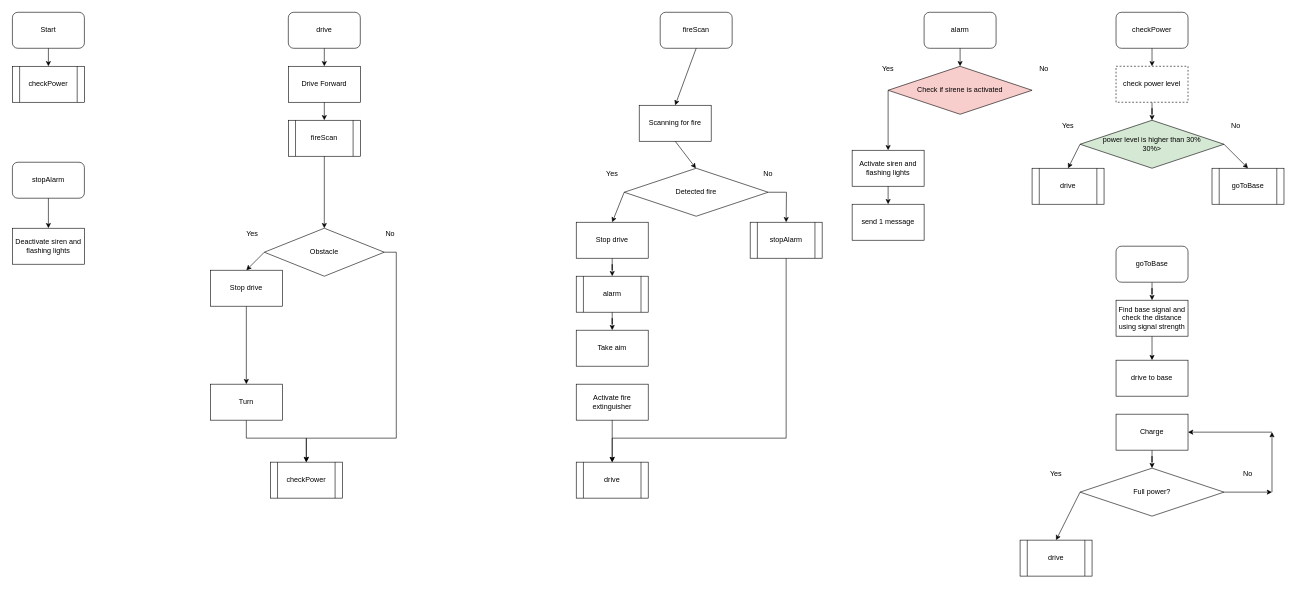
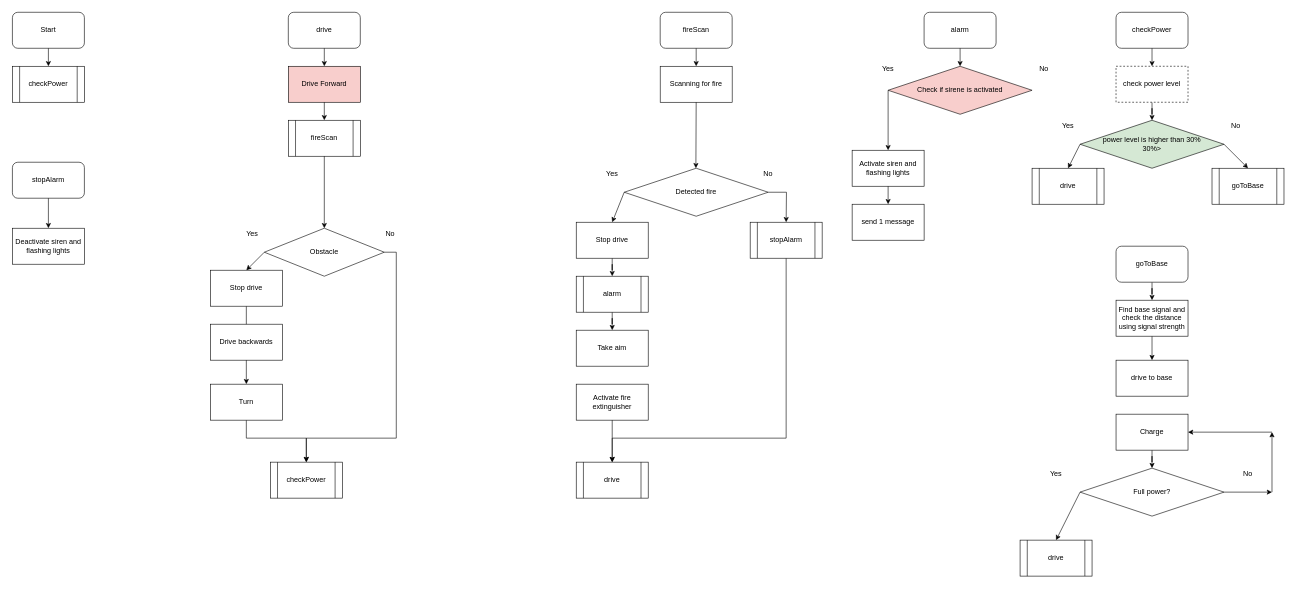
  <mxCell id="0" />
  <mxCell id="1" parent="0" />
  <mxCell id="2" value="Start" style="rounded=1;whiteSpace=wrap;html=1;" parent="1" vertex="1"><mxGeometry x="20" y="20" width="120" height="60" as="geometry" /></mxCell>
  <mxCell id="3" value="" style="endArrow=classic;html=1;exitX=0.5;exitY=1;exitDx=0;exitDy=0;entryX=0.5;entryY=0;entryDx=0;entryDy=0;" parent="1" source="2" edge="1"><mxGeometry width="50" height="50" relative="1" as="geometry"><mxPoint x="-20" y="130" as="sourcePoint" /><mxPoint x="80" y="110" as="targetPoint" /></mxGeometry></mxCell>
  <mxCell id="4" value="checkPower" style="shape=process;whiteSpace=wrap;html=1;backgroundOutline=1;" parent="1" vertex="1"><mxGeometry x="20" y="110" width="120" height="60" as="geometry" /></mxCell>
  <mxCell id="5" value="drive" style="rounded=1;whiteSpace=wrap;html=1;" parent="1" vertex="1"><mxGeometry x="480" y="20" width="120" height="60" as="geometry" /></mxCell>
- <mxCell id="6" value="Drive Forward" style="rounded=0;whiteSpace=wrap;html=1;" parent="1" vertex="1"><mxGeometry x="480" y="110" width="120" height="60" as="geometry" /></mxCell>
+ <mxCell id="6" value="Drive Forward" style="rounded=0;whiteSpace=wrap;html=1;fillColor=#f8cecc;" parent="1" vertex="1"><mxGeometry x="480" y="110" width="120" height="60" as="geometry" /></mxCell>
  <mxCell id="7" style="edgeStyle=orthogonalEdgeStyle;rounded=0;orthogonalLoop=1;jettySize=auto;html=1;exitX=1;exitY=0.5;exitDx=0;exitDy=0;" parent="1" source="8" target="66" edge="1"><mxGeometry relative="1" as="geometry"><mxPoint x="700" y="420" as="targetPoint" /><Array as="points"><mxPoint x="660" y="420" /><mxPoint x="660" y="730" /><mxPoint x="510" y="730" /></Array></mxGeometry></mxCell>
  <mxCell id="8" value="Obstacle" style="rhombus;whiteSpace=wrap;html=1;" parent="1" vertex="1"><mxGeometry x="440" y="380" width="200" height="80" as="geometry" /></mxCell>
  <mxCell id="9" value="" style="edgeStyle=orthogonalEdgeStyle;rounded=0;orthogonalLoop=1;jettySize=auto;html=1;" parent="1" source="10" target="13" edge="1"><mxGeometry relative="1" as="geometry" /></mxCell>
  <mxCell id="10" value="Stop drive" style="rounded=0;whiteSpace=wrap;html=1;" parent="1" vertex="1"><mxGeometry x="350" y="450" width="120" height="60" as="geometry" /></mxCell>
+ <mxCell id="11" value="Drive backwards" style="rounded=0;whiteSpace=wrap;html=1;" parent="1" vertex="1"><mxGeometry x="350" y="540" width="120" height="60" as="geometry" /></mxCell>
  <mxCell id="12" style="edgeStyle=orthogonalEdgeStyle;rounded=0;orthogonalLoop=1;jettySize=auto;html=1;exitX=0.5;exitY=1;exitDx=0;exitDy=0;" parent="1" source="13" edge="1"><mxGeometry relative="1" as="geometry"><mxPoint x="510" y="770" as="targetPoint" /><Array as="points"><mxPoint x="410" y="730" /><mxPoint x="510" y="730" /></Array></mxGeometry></mxCell>
  <mxCell id="13" value="Turn" style="whiteSpace=wrap;html=1;rounded=0;" parent="1" vertex="1"><mxGeometry x="350" y="640" width="120" height="60" as="geometry" /></mxCell>
  <mxCell id="14" value="fireScan" style="shape=process;whiteSpace=wrap;html=1;backgroundOutline=1;" parent="1" vertex="1"><mxGeometry x="480" y="200" width="120" height="60" as="geometry" /></mxCell>
  <mxCell id="15" value="" style="endArrow=classic;html=1;entryX=0.5;entryY=0;entryDx=0;entryDy=0;exitX=0.5;exitY=1;exitDx=0;exitDy=0;" parent="1" source="5" target="6" edge="1"><mxGeometry width="50" height="50" relative="1" as="geometry"><mxPoint x="550" y="90" as="sourcePoint" /><mxPoint x="420" y="40" as="targetPoint" /></mxGeometry></mxCell>
  <mxCell id="16" value="" style="endArrow=classic;html=1;exitX=0.5;exitY=1;exitDx=0;exitDy=0;" parent="1" source="6" target="14" edge="1"><mxGeometry width="50" height="50" relative="1" as="geometry"><mxPoint x="380" y="270" as="sourcePoint" /><mxPoint x="430" y="220" as="targetPoint" /></mxGeometry></mxCell>
  <mxCell id="17" value="" style="endArrow=classic;html=1;entryX=0.5;entryY=0;entryDx=0;entryDy=0;exitX=0;exitY=0.5;exitDx=0;exitDy=0;" parent="1" source="8" target="10" edge="1"><mxGeometry width="50" height="50" relative="1" as="geometry"><mxPoint x="390" y="310" as="sourcePoint" /><mxPoint x="440" y="260" as="targetPoint" /></mxGeometry></mxCell>
  <mxCell id="18" value="Yes" style="text;html=1;strokeColor=none;fillColor=none;align=center;verticalAlign=middle;whiteSpace=wrap;rounded=0;" parent="1" vertex="1"><mxGeometry x="400" y="380" width="40" height="20" as="geometry" /></mxCell>
  <mxCell id="19" value="No" style="text;html=1;strokeColor=none;fillColor=none;align=center;verticalAlign=middle;whiteSpace=wrap;rounded=0;" parent="1" vertex="1"><mxGeometry x="630" y="380" width="40" height="20" as="geometry" /></mxCell>
  <mxCell id="20" value="fireScan" style="rounded=1;whiteSpace=wrap;html=1;" parent="1" vertex="1"><mxGeometry x="1100" y="20" width="120" height="60" as="geometry" /></mxCell>
- <mxCell id="21" value="Scanning for fire" style="rounded=0;whiteSpace=wrap;html=1;" parent="1" vertex="1"><mxGeometry x="1065" y="175" width="120" height="60" as="geometry" /></mxCell>
+ <mxCell id="21" value="Scanning for fire" style="rounded=0;whiteSpace=wrap;html=1;" parent="1" vertex="1"><mxGeometry x="1100" y="110" width="120" height="60" as="geometry" /></mxCell>
  <mxCell id="22" style="edgeStyle=orthogonalEdgeStyle;rounded=0;orthogonalLoop=1;jettySize=auto;html=1;" parent="1" source="23" edge="1"><mxGeometry relative="1" as="geometry"><mxPoint x="1310" y="370" as="targetPoint" /></mxGeometry></mxCell>
  <mxCell id="23" value="Detected fire" style="rhombus;whiteSpace=wrap;html=1;" parent="1" vertex="1"><mxGeometry x="1040" y="280" width="240" height="80" as="geometry" /></mxCell>
  <mxCell id="24" value="Yes" style="text;html=1;strokeColor=none;fillColor=none;align=center;verticalAlign=middle;whiteSpace=wrap;rounded=0;" parent="1" vertex="1"><mxGeometry x="1000" y="280" width="40" height="20" as="geometry" /></mxCell>
  <mxCell id="25" value="No" style="text;html=1;strokeColor=none;fillColor=none;align=center;verticalAlign=middle;whiteSpace=wrap;rounded=0;" parent="1" vertex="1"><mxGeometry x="1260" y="280" width="40" height="20" as="geometry" /></mxCell>
  <mxCell id="26" style="edgeStyle=orthogonalEdgeStyle;rounded=0;orthogonalLoop=1;jettySize=auto;html=1;entryX=0.5;entryY=0;entryDx=0;entryDy=0;" parent="1" source="27" target="31" edge="1"><mxGeometry relative="1" as="geometry" /></mxCell>
  <mxCell id="27" value="alarm" style="shape=process;whiteSpace=wrap;html=1;backgroundOutline=1;" parent="1" vertex="1"><mxGeometry x="960" y="460" width="120" height="60" as="geometry" /></mxCell>
  <mxCell id="28" value="" style="endArrow=classic;html=1;exitX=0;exitY=0.5;exitDx=0;exitDy=0;entryX=0.5;entryY=0;entryDx=0;entryDy=0;" parent="1" source="23" target="34" edge="1"><mxGeometry width="50" height="50" relative="1" as="geometry"><mxPoint x="910" y="270" as="sourcePoint" /><mxPoint x="1020" y="270" as="targetPoint" /></mxGeometry></mxCell>
  <mxCell id="29" value="" style="endArrow=classic;html=1;entryX=0.5;entryY=0;entryDx=0;entryDy=0;exitX=0.5;exitY=1;exitDx=0;exitDy=0;" parent="1" source="20" target="21" edge="1"><mxGeometry width="50" height="50" relative="1" as="geometry"><mxPoint x="1020" y="150" as="sourcePoint" /><mxPoint x="1070" y="100" as="targetPoint" /></mxGeometry></mxCell>
  <mxCell id="30" value="alarm" style="rounded=1;whiteSpace=wrap;html=1;" parent="1" vertex="1"><mxGeometry x="1540" y="20" width="120" height="60" as="geometry" /></mxCell>
  <mxCell id="31" value="Take aim" style="rounded=0;whiteSpace=wrap;html=1;" parent="1" vertex="1"><mxGeometry x="960" y="550" width="120" height="60" as="geometry" /></mxCell>
  <mxCell id="32" value="Activate fire extinguisher" style="rounded=0;whiteSpace=wrap;html=1;" parent="1" vertex="1"><mxGeometry x="960" y="640" width="120" height="60" as="geometry" /></mxCell>
  <mxCell id="33" style="edgeStyle=orthogonalEdgeStyle;rounded=0;orthogonalLoop=1;jettySize=auto;html=1;entryX=0.5;entryY=0;entryDx=0;entryDy=0;" parent="1" source="34" target="27" edge="1"><mxGeometry relative="1" as="geometry" /></mxCell>
  <mxCell id="34" value="Stop drive" style="rounded=0;whiteSpace=wrap;html=1;" parent="1" vertex="1"><mxGeometry x="960" y="370" width="120" height="60" as="geometry" /></mxCell>
  <mxCell id="35" value="" style="endArrow=classic;html=1;exitX=0.5;exitY=1;exitDx=0;exitDy=0;entryX=0.5;entryY=0;entryDx=0;entryDy=0;" parent="1" source="32" target="67" edge="1"><mxGeometry width="50" height="50" relative="1" as="geometry"><mxPoint x="930" y="660" as="sourcePoint" /><mxPoint x="900" y="670" as="targetPoint" /></mxGeometry></mxCell>
  <mxCell id="36" value="Activate siren and flashing lights" style="rounded=0;whiteSpace=wrap;html=1;" parent="1" vertex="1"><mxGeometry x="1420" y="250" width="120" height="60" as="geometry" /></mxCell>
  <mxCell id="37" value="send 1 message" style="rounded=0;whiteSpace=wrap;html=1;" parent="1" vertex="1"><mxGeometry x="1420" y="340" width="120" height="60" as="geometry" /></mxCell>
  <mxCell id="38" value="" style="endArrow=classic;html=1;entryX=0.5;entryY=0;entryDx=0;entryDy=0;exitX=0.5;exitY=1;exitDx=0;exitDy=0;" parent="1" source="36" target="37" edge="1"><mxGeometry width="50" height="50" relative="1" as="geometry"><mxPoint x="1440" y="350" as="sourcePoint" /><mxPoint x="1490" y="300" as="targetPoint" /></mxGeometry></mxCell>
  <mxCell id="39" value="checkPower" style="rounded=1;whiteSpace=wrap;html=1;" parent="1" vertex="1"><mxGeometry x="1860" y="20" width="120" height="60" as="geometry" /></mxCell>
  <mxCell id="40" style="edgeStyle=orthogonalEdgeStyle;rounded=0;orthogonalLoop=1;jettySize=auto;html=1;entryX=0.5;entryY=0;entryDx=0;entryDy=0;" parent="1" source="41" target="42" edge="1"><mxGeometry relative="1" as="geometry" /></mxCell>
  <mxCell id="41" value="check power level" style="rounded=0;whiteSpace=wrap;html=1;dashed=1;" parent="1" vertex="1"><mxGeometry x="1860" y="110" width="120" height="60" as="geometry" /></mxCell>
  <mxCell id="42" value="power level is higher than 30%&lt;br&gt;30%&amp;gt;" style="rhombus;whiteSpace=wrap;html=1;fillColor=#d5e8d4;" parent="1" vertex="1"><mxGeometry x="1800" y="200" width="240" height="80" as="geometry" /></mxCell>
  <mxCell id="43" value="Yes" style="text;html=1;strokeColor=none;fillColor=none;align=center;verticalAlign=middle;whiteSpace=wrap;rounded=0;" parent="1" vertex="1"><mxGeometry x="1760" y="200" width="40" height="20" as="geometry" /></mxCell>
  <mxCell id="44" value="No" style="text;html=1;strokeColor=none;fillColor=none;align=center;verticalAlign=middle;whiteSpace=wrap;rounded=0;" parent="1" vertex="1"><mxGeometry x="2040" y="200" width="40" height="20" as="geometry" /></mxCell>
  <mxCell id="45" value="goToBase" style="shape=process;whiteSpace=wrap;html=1;backgroundOutline=1;" parent="1" vertex="1"><mxGeometry x="2020" y="280" width="120" height="60" as="geometry" /></mxCell>
  <mxCell id="46" value="drive" style="shape=process;whiteSpace=wrap;html=1;backgroundOutline=1;" parent="1" vertex="1"><mxGeometry x="1720" y="280" width="120" height="60" as="geometry" /></mxCell>
  <mxCell id="47" value="" style="endArrow=classic;html=1;entryX=0.5;entryY=0;entryDx=0;entryDy=0;exitX=0;exitY=0.5;exitDx=0;exitDy=0;" parent="1" source="42" target="46" edge="1"><mxGeometry width="50" height="50" relative="1" as="geometry"><mxPoint x="1680" y="250" as="sourcePoint" /><mxPoint x="1730" y="200" as="targetPoint" /></mxGeometry></mxCell>
  <mxCell id="48" value="" style="endArrow=classic;html=1;entryX=0.5;entryY=0;entryDx=0;entryDy=0;exitX=1;exitY=0.5;exitDx=0;exitDy=0;" parent="1" source="42" target="45" edge="1"><mxGeometry width="50" height="50" relative="1" as="geometry"><mxPoint x="2110" y="240" as="sourcePoint" /><mxPoint x="2160" y="190" as="targetPoint" /></mxGeometry></mxCell>
  <mxCell id="49" value="" style="endArrow=classic;html=1;entryX=0.5;entryY=0;entryDx=0;entryDy=0;exitX=0.5;exitY=1;exitDx=0;exitDy=0;" parent="1" source="39" target="41" edge="1"><mxGeometry width="50" height="50" relative="1" as="geometry"><mxPoint x="1750" y="140" as="sourcePoint" /><mxPoint x="1800" y="90" as="targetPoint" /></mxGeometry></mxCell>
  <mxCell id="50" style="edgeStyle=orthogonalEdgeStyle;rounded=0;orthogonalLoop=1;jettySize=auto;html=1;entryX=0.5;entryY=0;entryDx=0;entryDy=0;" parent="1" source="51" target="53" edge="1"><mxGeometry relative="1" as="geometry" /></mxCell>
  <mxCell id="51" value="goToBase" style="rounded=1;whiteSpace=wrap;html=1;" parent="1" vertex="1"><mxGeometry x="1860" y="410" width="120" height="60" as="geometry" /></mxCell>
  <mxCell id="52" style="edgeStyle=orthogonalEdgeStyle;rounded=0;orthogonalLoop=1;jettySize=auto;html=1;entryX=0.5;entryY=0;entryDx=0;entryDy=0;" parent="1" source="53" target="54" edge="1"><mxGeometry relative="1" as="geometry" /></mxCell>
  <mxCell id="53" value="Find base signal and check the distance using signal strength" style="rounded=0;whiteSpace=wrap;html=1;" parent="1" vertex="1"><mxGeometry x="1860" y="500" width="120" height="60" as="geometry" /></mxCell>
  <mxCell id="54" value="drive to base" style="rounded=0;whiteSpace=wrap;html=1;" parent="1" vertex="1"><mxGeometry x="1860" y="600" width="120" height="60" as="geometry" /></mxCell>
  <mxCell id="55" value="Full power?" style="rhombus;whiteSpace=wrap;html=1;" parent="1" vertex="1"><mxGeometry x="1800" y="780" width="240" height="80" as="geometry" /></mxCell>
  <mxCell id="56" style="edgeStyle=orthogonalEdgeStyle;rounded=0;orthogonalLoop=1;jettySize=auto;html=1;entryX=0.5;entryY=0;entryDx=0;entryDy=0;" parent="1" source="57" target="55" edge="1"><mxGeometry relative="1" as="geometry" /></mxCell>
  <mxCell id="57" value="Charge" style="rounded=0;whiteSpace=wrap;html=1;" parent="1" vertex="1"><mxGeometry x="1860" y="690" width="120" height="60" as="geometry" /></mxCell>
  <mxCell id="58" value="Yes" style="text;html=1;strokeColor=none;fillColor=none;align=center;verticalAlign=middle;whiteSpace=wrap;rounded=0;" parent="1" vertex="1"><mxGeometry x="1740" y="780" width="40" height="20" as="geometry" /></mxCell>
  <mxCell id="59" value="No" style="text;html=1;strokeColor=none;fillColor=none;align=center;verticalAlign=middle;whiteSpace=wrap;rounded=0;" parent="1" vertex="1"><mxGeometry x="2060" y="780" width="40" height="20" as="geometry" /></mxCell>
  <mxCell id="60" value="" style="endArrow=classic;html=1;exitX=0;exitY=0.5;exitDx=0;exitDy=0;" parent="1" source="55" edge="1"><mxGeometry width="50" height="50" relative="1" as="geometry"><mxPoint x="1780" y="920" as="sourcePoint" /><mxPoint x="1760" y="900" as="targetPoint" /></mxGeometry></mxCell>
  <mxCell id="61" value="drive" style="shape=process;whiteSpace=wrap;html=1;backgroundOutline=1;" parent="1" vertex="1"><mxGeometry x="1700" y="900" width="120" height="60" as="geometry" /></mxCell>
  <mxCell id="62" value="" style="endArrow=classic;html=1;exitX=1;exitY=0.5;exitDx=0;exitDy=0;" parent="1" source="55" edge="1"><mxGeometry width="50" height="50" relative="1" as="geometry"><mxPoint x="2100" y="850" as="sourcePoint" /><mxPoint x="2120" y="820" as="targetPoint" /></mxGeometry></mxCell>
  <mxCell id="63" value="" style="endArrow=classic;html=1;entryX=1;entryY=0.5;entryDx=0;entryDy=0;" parent="1" target="57" edge="1"><mxGeometry width="50" height="50" relative="1" as="geometry"><mxPoint x="2120" y="720" as="sourcePoint" /><mxPoint x="2120" y="660" as="targetPoint" /></mxGeometry></mxCell>
  <mxCell id="64" value="" style="endArrow=classic;html=1;" parent="1" edge="1"><mxGeometry width="50" height="50" relative="1" as="geometry"><mxPoint x="2120" y="820" as="sourcePoint" /><mxPoint x="2120" y="720" as="targetPoint" /></mxGeometry></mxCell>
  <mxCell id="65" value="" style="endArrow=classic;html=1;exitX=0.5;exitY=1;exitDx=0;exitDy=0;" parent="1" source="14" target="8" edge="1"><mxGeometry width="50" height="50" relative="1" as="geometry"><mxPoint x="370" y="280" as="sourcePoint" /><mxPoint x="540" y="290" as="targetPoint" /></mxGeometry></mxCell>
  <mxCell id="66" value="checkPower" style="shape=process;whiteSpace=wrap;html=1;backgroundOutline=1;" parent="1" vertex="1"><mxGeometry x="450" y="770" width="120" height="60" as="geometry" /></mxCell>
  <mxCell id="67" value="drive" style="shape=process;whiteSpace=wrap;html=1;backgroundOutline=1;" parent="1" vertex="1"><mxGeometry x="960" y="770" width="120" height="60" as="geometry" /></mxCell>
  <mxCell id="68" value="stopAlarm" style="rounded=1;whiteSpace=wrap;html=1;" parent="1" vertex="1"><mxGeometry x="20" y="270" width="120" height="60" as="geometry" /></mxCell>
  <mxCell id="69" value="Deactivate siren and flashing lights" style="rounded=0;whiteSpace=wrap;html=1;" parent="1" vertex="1"><mxGeometry x="20" y="380" width="120" height="60" as="geometry" /></mxCell>
  <mxCell id="70" value="" style="endArrow=classic;html=1;rounded=0;entryX=0.5;entryY=0;entryDx=0;entryDy=0;exitX=0.5;exitY=1;exitDx=0;exitDy=0;" parent="1" source="68" target="69" edge="1"><mxGeometry width="50" height="50" relative="1" as="geometry"><mxPoint x="1380" y="480" as="sourcePoint" /><mxPoint x="1430" y="430" as="targetPoint" /></mxGeometry></mxCell>
  <mxCell id="71" style="edgeStyle=orthogonalEdgeStyle;rounded=0;orthogonalLoop=1;jettySize=auto;html=1;entryX=0.5;entryY=0;entryDx=0;entryDy=0;exitX=0.5;exitY=1;exitDx=0;exitDy=0;" parent="1" source="72" target="67" edge="1"><mxGeometry relative="1" as="geometry"><mxPoint x="1210" y="640" as="targetPoint" /><Array as="points"><mxPoint x="1310" y="730" /><mxPoint x="1020" y="730" /></Array></mxGeometry></mxCell>
  <mxCell id="72" value="stopAlarm" style="shape=process;whiteSpace=wrap;html=1;backgroundOutline=1;" parent="1" vertex="1"><mxGeometry x="1250" y="370" width="120" height="60" as="geometry" /></mxCell>
  <mxCell id="73" value="Check if sirene is activated" style="rhombus;whiteSpace=wrap;html=1;fillColor=#f8cecc;" parent="1" vertex="1"><mxGeometry x="1480" y="110" width="240" height="80" as="geometry" /></mxCell>
  <mxCell id="74" value="Yes" style="text;html=1;strokeColor=none;fillColor=none;align=center;verticalAlign=middle;whiteSpace=wrap;rounded=0;" parent="1" vertex="1"><mxGeometry x="1450" y="100" width="60" height="30" as="geometry" /></mxCell>
  <mxCell id="75" value="No" style="text;html=1;strokeColor=none;fillColor=none;align=center;verticalAlign=middle;whiteSpace=wrap;rounded=0;" parent="1" vertex="1"><mxGeometry x="1710" y="100" width="60" height="30" as="geometry" /></mxCell>
  <mxCell id="76" value="" style="endArrow=classic;html=1;rounded=0;exitX=0;exitY=0.5;exitDx=0;exitDy=0;" parent="1" source="73" edge="1"><mxGeometry width="50" height="50" relative="1" as="geometry"><mxPoint x="1600" y="240" as="sourcePoint" /><mxPoint x="1480" y="250" as="targetPoint" /></mxGeometry></mxCell>
  <mxCell id="77" value="" style="endArrow=classic;html=1;rounded=0;entryX=0.5;entryY=0;entryDx=0;entryDy=0;exitX=0.5;exitY=1;exitDx=0;exitDy=0;" parent="1" source="30" target="73" edge="1"><mxGeometry width="50" height="50" relative="1" as="geometry"><mxPoint x="1420" y="60" as="sourcePoint" /><mxPoint x="1470" y="10" as="targetPoint" /></mxGeometry></mxCell>
  <mxCell id="78" value="" style="endArrow=classic;html=1;exitX=0.5;exitY=1;exitDx=0;exitDy=0;" parent="1" source="21" edge="1"><mxGeometry width="50" height="50" relative="1" as="geometry"><mxPoint x="1159.5" y="160" as="sourcePoint" /><mxPoint x="1159.5" y="280" as="targetPoint" /></mxGeometry></mxCell>
